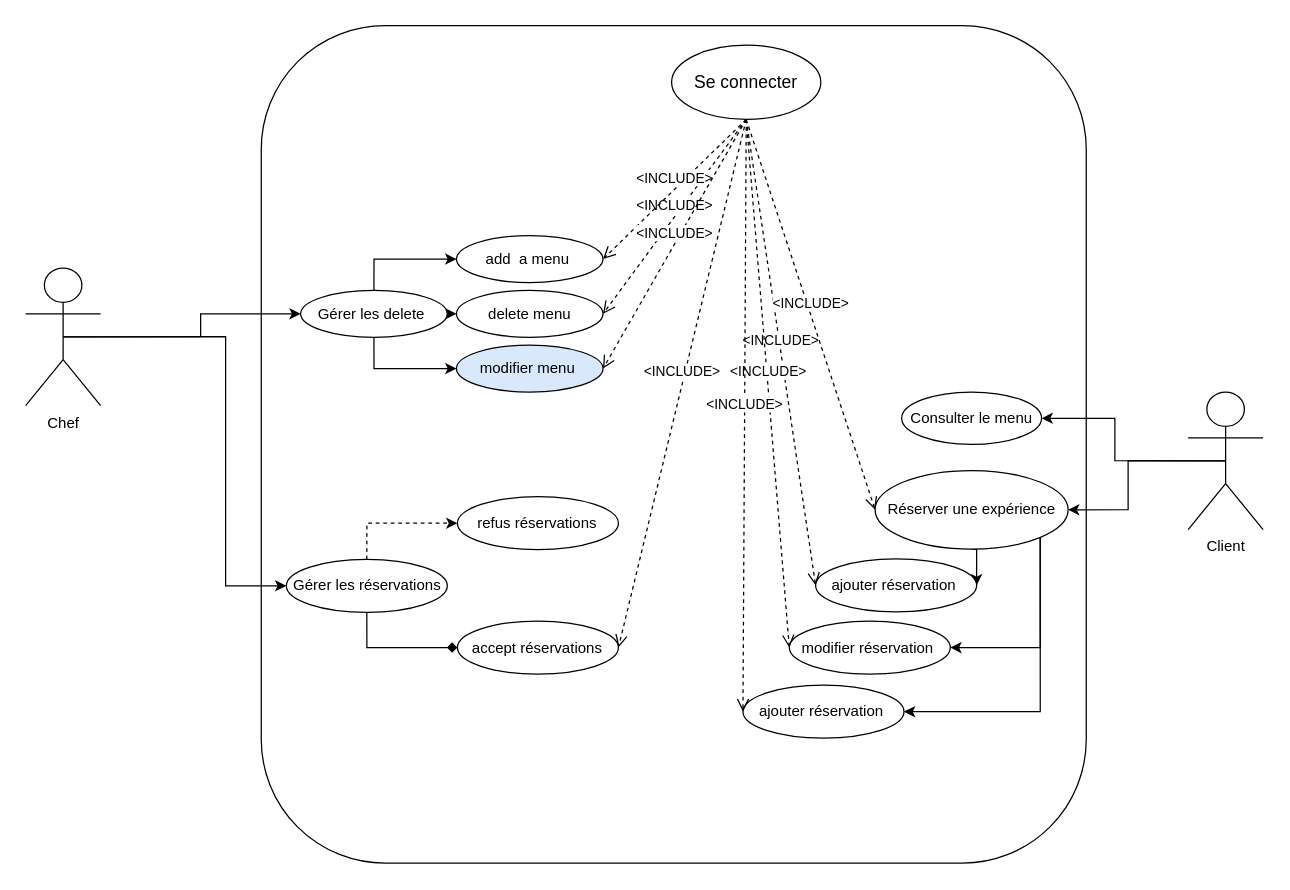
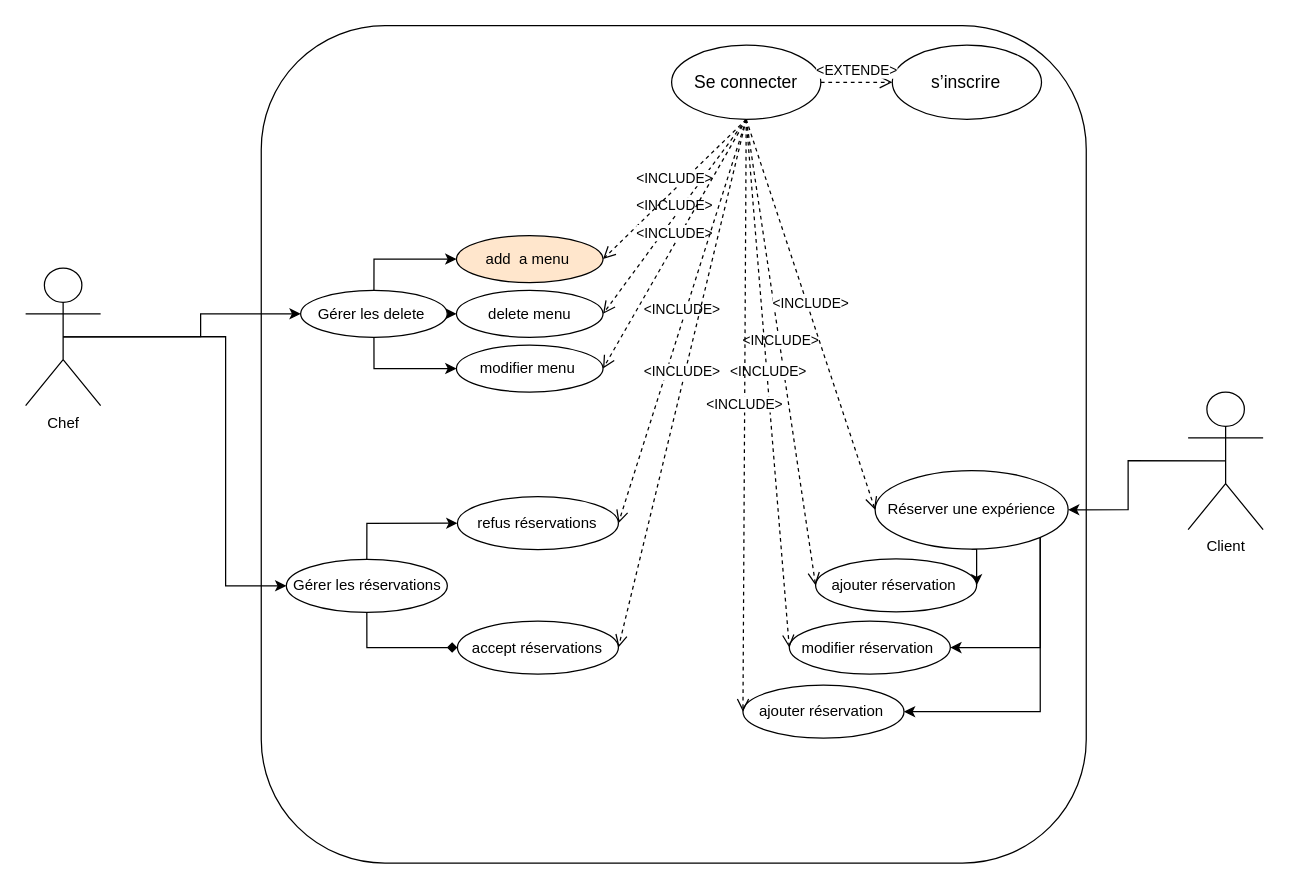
  <mxCell id="0" />
  <mxCell id="1" parent="0" />
  <mxCell id="2" value="" style="group" parent="1" vertex="1" connectable="0"><mxGeometry x="208.5" y="20" width="671.5" height="670" as="geometry" /></mxCell>
  <mxCell id="3" value="" style="rounded=1;whiteSpace=wrap;html=1;" parent="2" vertex="1"><mxGeometry width="660" height="670" as="geometry" /></mxCell>
- <mxCell id="4" value="Consulter le menu" style="ellipse;whiteSpace=wrap;html=1;" parent="2" vertex="1"><mxGeometry x="512.344" y="293.125" width="111.91" height="41.875" as="geometry" /></mxCell>
  <mxCell id="5" style="edgeStyle=orthogonalEdgeStyle;rounded=0;orthogonalLoop=1;jettySize=auto;html=1;exitX=0.5;exitY=1;exitDx=0;exitDy=0;entryX=1;entryY=0.5;entryDx=0;entryDy=0;" parent="2" source="8" target="31" edge="1"><mxGeometry relative="1" as="geometry" /></mxCell>
  <mxCell id="6" style="edgeStyle=orthogonalEdgeStyle;rounded=0;orthogonalLoop=1;jettySize=auto;html=1;exitX=1;exitY=1;exitDx=0;exitDy=0;entryX=1;entryY=0.5;entryDx=0;entryDy=0;" parent="2" source="8" target="32" edge="1"><mxGeometry relative="1" as="geometry" /></mxCell>
  <mxCell id="7" style="edgeStyle=orthogonalEdgeStyle;rounded=0;orthogonalLoop=1;jettySize=auto;html=1;exitX=1;exitY=1;exitDx=0;exitDy=0;entryX=1;entryY=0.5;entryDx=0;entryDy=0;" parent="2" source="8" target="33" edge="1"><mxGeometry relative="1" as="geometry" /></mxCell>
  <mxCell id="8" value="Réserver une expérience" style="ellipse;whiteSpace=wrap;html=1;" parent="2" vertex="1"><mxGeometry x="491.097" y="355.938" width="154.405" height="62.812" as="geometry" /></mxCell>
  <mxCell id="9" value="&lt;span style=&quot;font-family: &amp;quot;Nunito Sans&amp;quot;, sans-serif; font-size: 14px; text-align: left; background-color: rgb(255, 255, 255);&quot;&gt;Se connecter&lt;/span&gt;" style="ellipse;whiteSpace=wrap;html=1;" parent="2" vertex="1"><mxGeometry x="328.288" y="15.681" width="119.378" height="59.316" as="geometry" /></mxCell>
  <mxCell id="10" value="" style="group" parent="2" vertex="1" connectable="0"><mxGeometry x="31.502" y="168.013" width="241.93" height="125.112" as="geometry" /></mxCell>
  <mxCell id="11" style="edgeStyle=orthogonalEdgeStyle;rounded=0;orthogonalLoop=1;jettySize=auto;html=1;exitX=0.5;exitY=0;exitDx=0;exitDy=0;entryX=0;entryY=0.5;entryDx=0;entryDy=0;" parent="10" source="14" target="15" edge="1"><mxGeometry relative="1" as="geometry" /></mxCell>
  <mxCell id="12" style="edgeStyle=orthogonalEdgeStyle;rounded=0;orthogonalLoop=1;jettySize=auto;html=1;exitX=0.5;exitY=1;exitDx=0;exitDy=0;entryX=0;entryY=0.5;entryDx=0;entryDy=0;" parent="10" source="14" target="16" edge="1"><mxGeometry relative="1" as="geometry" /></mxCell>
  <mxCell id="13" style="edgeStyle=orthogonalEdgeStyle;rounded=0;orthogonalLoop=1;jettySize=auto;html=1;exitX=1;exitY=0.5;exitDx=0;exitDy=0;entryX=0;entryY=0.5;entryDx=0;entryDy=0;" parent="10" source="14" target="17" edge="1"><mxGeometry relative="1" as="geometry" /></mxCell>
  <mxCell id="14" value="Gérer les delete&amp;nbsp;" style="ellipse;whiteSpace=wrap;html=1;" parent="10" vertex="1"><mxGeometry y="43.789" width="117.3" height="37.534" as="geometry" /></mxCell>
- <mxCell id="15" value="add&amp;nbsp; a menu&amp;nbsp;" style="ellipse;whiteSpace=wrap;html=1;" parent="10" vertex="1"><mxGeometry x="124.631" width="117.3" height="37.534" as="geometry" /></mxCell>
- <mxCell id="16" value="modifier menu&amp;nbsp;" style="ellipse;whiteSpace=wrap;html=1;fillColor=#dae8fc;" parent="10" vertex="1"><mxGeometry x="124.631" y="87.578" width="117.3" height="37.534" as="geometry" /></mxCell>
+ <mxCell id="15" value="add&amp;nbsp; a menu&amp;nbsp;" style="ellipse;whiteSpace=wrap;html=1;fillColor=#ffe6cc;" parent="10" vertex="1"><mxGeometry x="124.631" width="117.3" height="37.534" as="geometry" /></mxCell>
+ <mxCell id="16" value="modifier menu&amp;nbsp;" style="ellipse;whiteSpace=wrap;html=1;" parent="10" vertex="1"><mxGeometry x="124.631" y="87.578" width="117.3" height="37.534" as="geometry" /></mxCell>
  <mxCell id="17" value="delete menu" style="ellipse;whiteSpace=wrap;html=1;" parent="10" vertex="1"><mxGeometry x="124.631" y="43.789" width="117.3" height="37.534" as="geometry" /></mxCell>
  <mxCell id="18" value="" style="group" parent="2" vertex="1" connectable="0"><mxGeometry x="20.045" y="376.875" width="265.704" height="141.893" as="geometry" /></mxCell>
- <mxCell id="19" style="edgeStyle=orthogonalEdgeStyle;rounded=0;orthogonalLoop=1;jettySize=auto;html=1;exitX=0.5;exitY=0;exitDx=0;exitDy=0;entryX=0;entryY=0.5;entryDx=0;entryDy=0;dashed=1;" parent="18" source="21" target="22" edge="1"><mxGeometry relative="1" as="geometry" /></mxCell>
+ <mxCell id="19" style="edgeStyle=orthogonalEdgeStyle;rounded=0;orthogonalLoop=1;jettySize=auto;html=1;exitX=0.5;exitY=0;exitDx=0;exitDy=0;entryX=0;entryY=0.5;entryDx=0;entryDy=0;" parent="18" source="21" target="22" edge="1"><mxGeometry relative="1" as="geometry" /></mxCell>
  <mxCell id="20" style="edgeStyle=orthogonalEdgeStyle;rounded=0;orthogonalLoop=1;jettySize=auto;html=1;exitX=0.5;exitY=1;exitDx=0;exitDy=0;entryX=0;entryY=0.5;entryDx=0;entryDy=0;endArrow=diamond;" parent="18" source="21" target="23" edge="1"><mxGeometry relative="1" as="geometry" /></mxCell>
  <mxCell id="21" value="Gérer les réservations" style="ellipse;whiteSpace=wrap;html=1;rotation=0;" parent="18" vertex="1"><mxGeometry y="50.122" width="128.826" height="42.356" as="geometry" /></mxCell>
  <mxCell id="22" value="refus réservations" style="ellipse;whiteSpace=wrap;html=1;rotation=0;" parent="18" vertex="1"><mxGeometry x="136.878" width="128.826" height="42.356" as="geometry" /></mxCell>
  <mxCell id="23" value="accept réservations" style="ellipse;whiteSpace=wrap;html=1;rotation=0;" parent="18" vertex="1"><mxGeometry x="136.878" y="99.537" width="128.826" height="42.356" as="geometry" /></mxCell>
+ <mxCell id="24" value="&lt;span style=&quot;font-family: &amp;quot;Nunito Sans&amp;quot;, sans-serif; font-size: 14px; text-align: left; background-color: rgb(255, 255, 255);&quot;&gt;s’inscrire&lt;/span&gt;" style="ellipse;whiteSpace=wrap;html=1;" parent="2" vertex="1"><mxGeometry x="504.828" y="15.681" width="119.378" height="59.316" as="geometry" /></mxCell>
  <mxCell id="25" value="&amp;lt;INCLUDE&amp;gt;" style="html=1;verticalAlign=bottom;endArrow=open;dashed=1;endSize=8;curved=0;rounded=0;exitX=0.5;exitY=1;exitDx=0;exitDy=0;entryX=1;entryY=0.5;entryDx=0;entryDy=0;" parent="2" source="9" target="17" edge="1"><mxGeometry relative="1" as="geometry"><mxPoint x="248.704" y="377.766" as="sourcePoint" /><mxPoint x="149.222" y="377.766" as="targetPoint" /></mxGeometry></mxCell>
  <mxCell id="26" value="&amp;lt;INCLUDE&amp;gt;" style="html=1;verticalAlign=bottom;endArrow=open;dashed=1;endSize=8;curved=0;rounded=0;exitX=0.5;exitY=1;exitDx=0;exitDy=0;entryX=1;entryY=0.5;entryDx=0;entryDy=0;" parent="2" source="9" target="15" edge="1"><mxGeometry relative="1" as="geometry"><mxPoint x="248.704" y="377.766" as="sourcePoint" /><mxPoint x="328.289" y="192.447" as="targetPoint" /></mxGeometry></mxCell>
  <mxCell id="27" value="&amp;lt;INCLUDE&amp;gt;" style="html=1;verticalAlign=bottom;endArrow=open;dashed=1;endSize=8;curved=0;rounded=0;exitX=0.5;exitY=1;exitDx=0;exitDy=0;entryX=1;entryY=0.5;entryDx=0;entryDy=0;" parent="2" source="9" target="16" edge="1"><mxGeometry relative="1" as="geometry"><mxPoint x="248.704" y="377.766" as="sourcePoint" /><mxPoint x="149.222" y="377.766" as="targetPoint" /></mxGeometry></mxCell>
+ <mxCell id="28" value="&amp;lt;INCLUDE&amp;gt;" style="html=1;verticalAlign=bottom;endArrow=open;dashed=1;endSize=8;curved=0;rounded=0;exitX=0.5;exitY=1;exitDx=0;exitDy=0;entryX=1;entryY=0.5;entryDx=0;entryDy=0;" parent="2" source="9" target="22" edge="1"><mxGeometry relative="1" as="geometry"><mxPoint x="250.56" y="303.594" as="sourcePoint" /><mxPoint x="170.381" y="303.594" as="targetPoint" /></mxGeometry></mxCell>
  <mxCell id="29" value="&amp;lt;INCLUDE&amp;gt;" style="html=1;verticalAlign=bottom;endArrow=open;dashed=1;endSize=8;curved=0;rounded=0;exitX=0.5;exitY=1;exitDx=0;exitDy=0;entryX=1;entryY=0.5;entryDx=0;entryDy=0;" parent="2" source="9" target="23" edge="1"><mxGeometry relative="1" as="geometry"><mxPoint x="330.739" y="83.75" as="sourcePoint" /><mxPoint x="170.381" y="303.594" as="targetPoint" /></mxGeometry></mxCell>
+ <mxCell id="30" value="&amp;lt;EXTENDE&amp;gt;" style="html=1;verticalAlign=bottom;endArrow=open;dashed=1;endSize=8;curved=0;rounded=0;exitX=1;exitY=0.5;exitDx=0;exitDy=0;entryX=0;entryY=0.5;entryDx=0;entryDy=0;" parent="2" source="9" target="24" edge="1"><mxGeometry relative="1" as="geometry"><mxPoint x="382.354" y="314.062" as="sourcePoint" /><mxPoint x="302.175" y="314.062" as="targetPoint" /></mxGeometry></mxCell>
  <mxCell id="31" value="ajouter réservation&amp;nbsp;" style="ellipse;whiteSpace=wrap;html=1;rotation=0;" parent="2" vertex="1"><mxGeometry x="443.492" y="426.643" width="128.826" height="42.356" as="geometry" /></mxCell>
  <mxCell id="32" value="modifier réservation&amp;nbsp;" style="ellipse;whiteSpace=wrap;html=1;rotation=0;" parent="2" vertex="1"><mxGeometry x="422.445" y="476.412" width="128.826" height="42.356" as="geometry" /></mxCell>
  <mxCell id="33" value="ajouter réservation&amp;nbsp;" style="ellipse;whiteSpace=wrap;html=1;rotation=0;" parent="2" vertex="1"><mxGeometry x="385.363" y="527.667" width="128.826" height="42.356" as="geometry" /></mxCell>
  <mxCell id="34" value="&amp;lt;INCLUDE&amp;gt;" style="html=1;verticalAlign=bottom;endArrow=open;dashed=1;endSize=8;curved=0;rounded=0;exitX=0.5;exitY=1;exitDx=0;exitDy=0;entryX=0;entryY=0.5;entryDx=0;entryDy=0;" parent="2" source="9" target="31" edge="1"><mxGeometry relative="1" as="geometry"><mxPoint x="382.354" y="314.062" as="sourcePoint" /><mxPoint x="302.175" y="314.062" as="targetPoint" /></mxGeometry></mxCell>
  <mxCell id="35" value="&amp;lt;INCLUDE&amp;gt;" style="html=1;verticalAlign=bottom;endArrow=open;dashed=1;endSize=8;curved=0;rounded=0;exitX=0.5;exitY=1;exitDx=0;exitDy=0;entryX=0;entryY=0.5;entryDx=0;entryDy=0;" parent="2" source="9" target="32" edge="1"><mxGeometry relative="1" as="geometry"><mxPoint x="382.354" y="314.062" as="sourcePoint" /><mxPoint x="302.175" y="314.062" as="targetPoint" /></mxGeometry></mxCell>
  <mxCell id="36" value="&amp;lt;INCLUDE&amp;gt;" style="html=1;verticalAlign=bottom;endArrow=open;dashed=1;endSize=8;curved=0;rounded=0;exitX=0.5;exitY=1;exitDx=0;exitDy=0;entryX=0;entryY=0.5;entryDx=0;entryDy=0;" parent="2" source="9" target="33" edge="1"><mxGeometry relative="1" as="geometry"><mxPoint x="382.354" y="314.062" as="sourcePoint" /><mxPoint x="302.175" y="314.062" as="targetPoint" /></mxGeometry></mxCell>
  <mxCell id="37" value="&amp;lt;INCLUDE&amp;gt;" style="html=1;verticalAlign=bottom;endArrow=open;dashed=1;endSize=8;curved=0;rounded=0;exitX=0.5;exitY=1;exitDx=0;exitDy=0;entryX=0;entryY=0.5;entryDx=0;entryDy=0;" parent="2" source="9" target="8" edge="1"><mxGeometry relative="1" as="geometry"><mxPoint x="382.354" y="314.062" as="sourcePoint" /><mxPoint x="302.175" y="314.062" as="targetPoint" /></mxGeometry></mxCell>
- <mxCell id="38" style="edgeStyle=orthogonalEdgeStyle;rounded=0;orthogonalLoop=1;jettySize=auto;html=1;exitX=0.5;exitY=0.5;exitDx=0;exitDy=0;exitPerimeter=0;" parent="1" source="40" target="4" edge="1"><mxGeometry relative="1" as="geometry" /></mxCell>
  <mxCell id="39" style="edgeStyle=orthogonalEdgeStyle;rounded=0;orthogonalLoop=1;jettySize=auto;html=1;exitX=0.5;exitY=0.5;exitDx=0;exitDy=0;exitPerimeter=0;entryX=1;entryY=0.5;entryDx=0;entryDy=0;" parent="1" source="40" target="8" edge="1"><mxGeometry relative="1" as="geometry" /></mxCell>
  <mxCell id="40" value="Client" style="shape=umlActor;verticalLabelPosition=bottom;verticalAlign=top;html=1;" parent="1" vertex="1"><mxGeometry x="950" y="313.13" width="60" height="110" as="geometry" /></mxCell>
  <mxCell id="41" style="edgeStyle=orthogonalEdgeStyle;rounded=0;orthogonalLoop=1;jettySize=auto;html=1;exitX=0.5;exitY=0.5;exitDx=0;exitDy=0;exitPerimeter=0;entryX=0;entryY=0.5;entryDx=0;entryDy=0;" parent="1" source="43" target="14" edge="1"><mxGeometry relative="1" as="geometry" /></mxCell>
  <mxCell id="42" style="edgeStyle=orthogonalEdgeStyle;rounded=0;orthogonalLoop=1;jettySize=auto;html=1;exitX=0.5;exitY=0.5;exitDx=0;exitDy=0;exitPerimeter=0;entryX=0;entryY=0.5;entryDx=0;entryDy=0;" parent="1" source="43" target="21" edge="1"><mxGeometry relative="1" as="geometry"><Array as="points"><mxPoint x="180" y="269" /><mxPoint x="180" y="468" /></Array></mxGeometry></mxCell>
  <mxCell id="43" value="Chef" style="shape=umlActor;verticalLabelPosition=bottom;verticalAlign=top;html=1;" parent="1" vertex="1"><mxGeometry x="20" y="213.93" width="60" height="110" as="geometry" /></mxCell>
